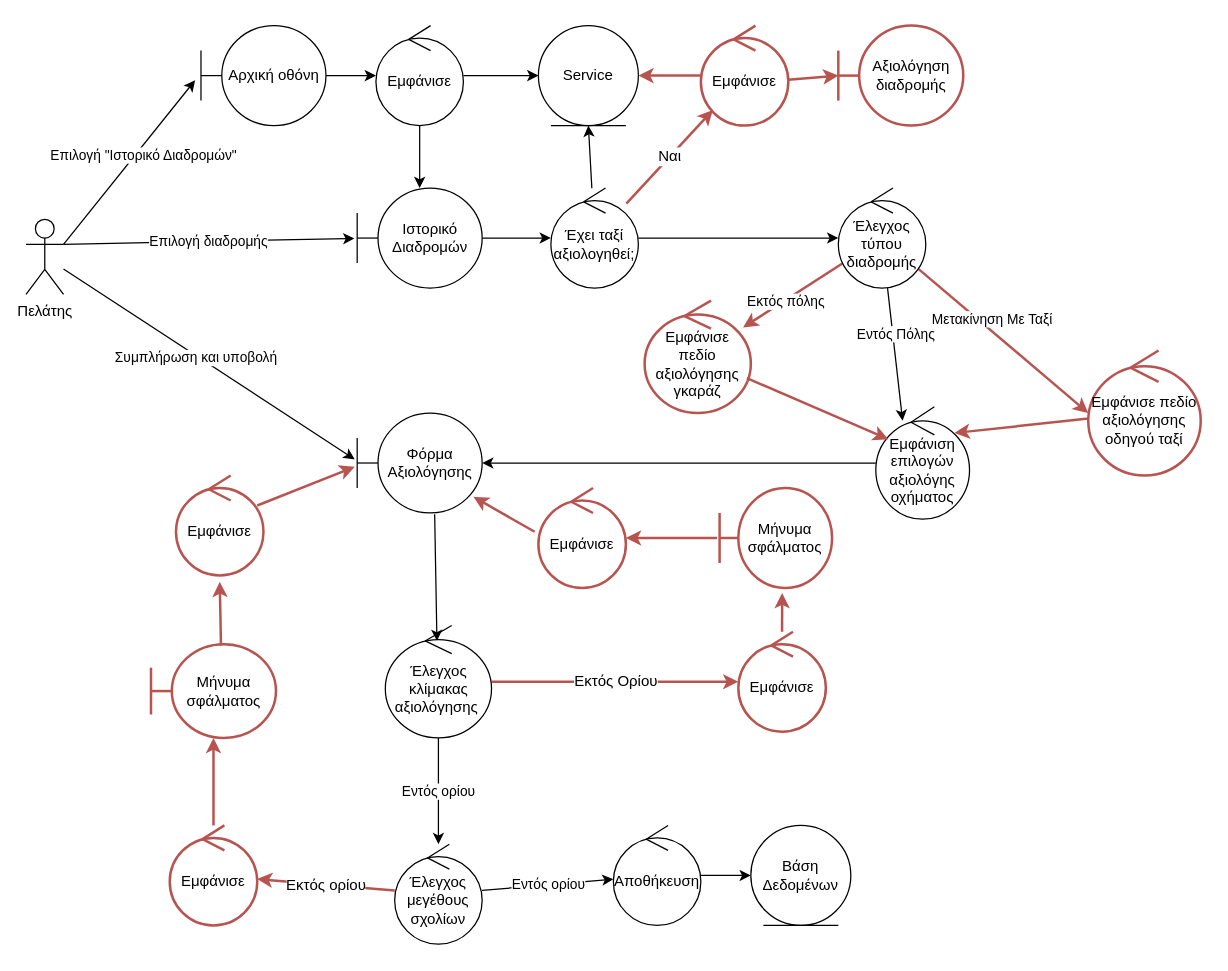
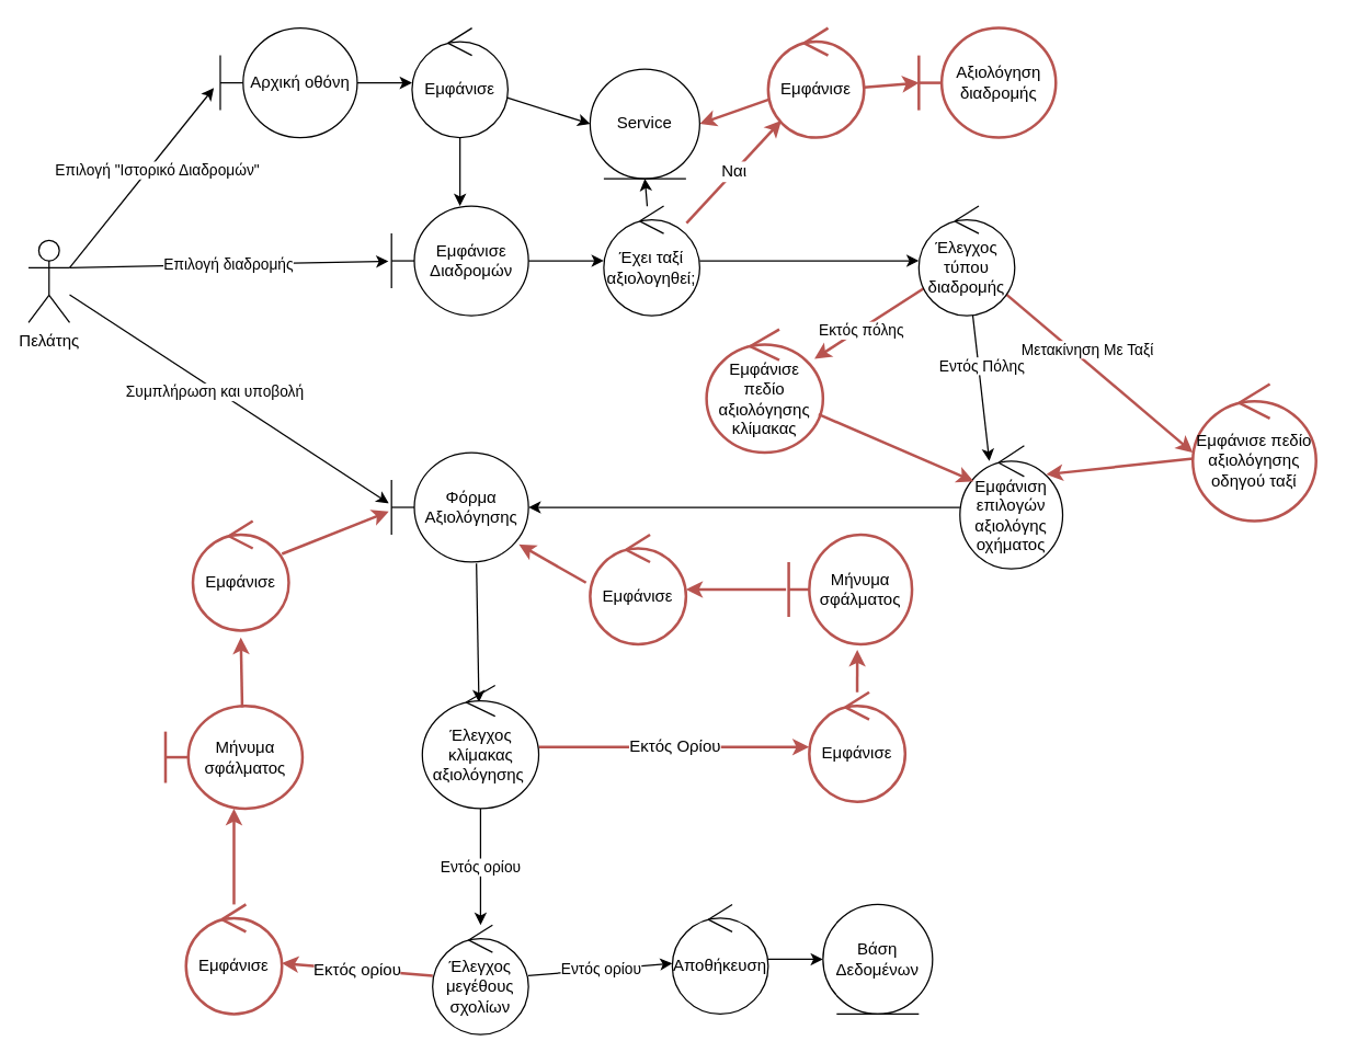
  <mxCell id="0" />
  <mxCell id="1" parent="0" />
  <mxCell id="2" value="" style="edgeStyle=none;html=1;entryX=-0.047;entryY=0.547;entryDx=0;entryDy=0;entryPerimeter=0;exitX=1;exitY=0.333;exitDx=0;exitDy=0;exitPerimeter=0;" parent="1" source="7" target="39" edge="1"><mxGeometry relative="1" as="geometry" /></mxCell>
  <mxCell id="3" value="Επιλογή &quot;Ιστορικό Διαδρομών&quot;" style="edgeLabel;html=1;align=center;verticalAlign=middle;resizable=0;points=[];" parent="2" vertex="1" connectable="0"><mxGeometry x="-0.355" y="-3" relative="1" as="geometry"><mxPoint x="27" y="-31" as="offset" /></mxGeometry></mxCell>
  <mxCell id="4" style="edgeStyle=none;html=1;entryX=-0.02;entryY=0.463;entryDx=0;entryDy=0;entryPerimeter=0;" parent="1" source="7" target="20" edge="1"><mxGeometry relative="1" as="geometry" /></mxCell>
  <mxCell id="5" value="Συμπλήρωση και υποβολή" style="edgeLabel;html=1;align=center;verticalAlign=middle;resizable=0;points=[];" parent="4" vertex="1" connectable="0"><mxGeometry x="-0.088" y="-2" relative="1" as="geometry"><mxPoint as="offset" /></mxGeometry></mxCell>
  <mxCell id="6" value="Επιλογή διαδρομής" style="edgeStyle=none;html=1;exitX=1;exitY=0.333;exitDx=0;exitDy=0;exitPerimeter=0;entryX=-0.022;entryY=0.504;entryDx=0;entryDy=0;entryPerimeter=0;" parent="1" source="7" target="16" edge="1"><mxGeometry relative="1" as="geometry" /></mxCell>
  <mxCell id="7" value="Πελάτης" style="shape=umlActor;verticalLabelPosition=bottom;verticalAlign=top;html=1;" parent="1" vertex="1"><mxGeometry x="20" y="175" width="30" height="60" as="geometry" /></mxCell>
  <mxCell id="8" value="" style="edgeStyle=none;html=1;entryX=0.286;entryY=0.125;entryDx=0;entryDy=0;entryPerimeter=0;" parent="1" source="14" target="18" edge="1"><mxGeometry relative="1" as="geometry"><mxPoint x="1075" y="240" as="targetPoint" /></mxGeometry></mxCell>
  <mxCell id="9" value="Εντός Πόλης" style="edgeLabel;html=1;align=center;verticalAlign=middle;resizable=0;points=[];" parent="8" vertex="1" connectable="0"><mxGeometry x="-0.301" y="2" relative="1" as="geometry"><mxPoint as="offset" /></mxGeometry></mxCell>
  <mxCell id="10" style="edgeStyle=none;html=1;fontSize=12;fillColor=none;strokeColor=#b85450;strokeWidth=2;" parent="1" source="14" target="31" edge="1"><mxGeometry relative="1" as="geometry" /></mxCell>
  <mxCell id="11" value="Εκτός πόλης" style="edgeLabel;html=1;align=center;verticalAlign=middle;resizable=0;points=[];" parent="10" vertex="1" connectable="0"><mxGeometry x="0.177" y="1" relative="1" as="geometry"><mxPoint as="offset" /></mxGeometry></mxCell>
  <mxCell id="12" style="edgeStyle=none;html=1;entryX=0;entryY=0.5;entryDx=0;entryDy=0;entryPerimeter=0;fontSize=12;fillColor=none;strokeColor=#b85450;strokeWidth=2;" parent="1" source="14" target="33" edge="1"><mxGeometry relative="1" as="geometry" /></mxCell>
  <mxCell id="13" value="Μετακίνηση Με Ταξί" style="edgeLabel;html=1;align=center;verticalAlign=middle;resizable=0;points=[];" parent="12" vertex="1" connectable="0"><mxGeometry x="-0.3" relative="1" as="geometry"><mxPoint x="11" as="offset" /></mxGeometry></mxCell>
  <mxCell id="14" value="Έλεγχος τύπου διαδρομής" style="ellipse;shape=umlControl;whiteSpace=wrap;html=1;" parent="1" vertex="1"><mxGeometry x="670" y="150" width="70" height="80" as="geometry" /></mxCell>
  <mxCell id="15" value="" style="edgeStyle=none;html=1;" parent="1" source="16" target="46" edge="1"><mxGeometry relative="1" as="geometry" /></mxCell>
- <mxCell id="16" value="Ιστορικό Διαδρομών" style="shape=umlBoundary;whiteSpace=wrap;html=1;" parent="1" vertex="1"><mxGeometry x="285" y="150" width="100" height="80" as="geometry" /></mxCell>
+ <mxCell id="16" value="Εμφάνισε Διαδρομών" style="shape=umlBoundary;whiteSpace=wrap;html=1;" parent="1" vertex="1"><mxGeometry x="285" y="150" width="100" height="80" as="geometry" /></mxCell>
  <mxCell id="17" value="" style="edgeStyle=none;html=1;" parent="1" source="18" target="20" edge="1"><mxGeometry relative="1" as="geometry"><Array as="points" /></mxGeometry></mxCell>
  <mxCell id="18" value="Εμφάνιση επιλογών αξιολόγης οχήματος" style="ellipse;shape=umlControl;whiteSpace=wrap;html=1;fillColor=default;strokeColor=default;strokeWidth=1;" parent="1" vertex="1"><mxGeometry x="700" y="325" width="75" height="90" as="geometry" /></mxCell>
  <mxCell id="19" style="edgeStyle=none;html=1;entryX=0.486;entryY=0.138;entryDx=0;entryDy=0;entryPerimeter=0;exitX=0.62;exitY=1.013;exitDx=0;exitDy=0;exitPerimeter=0;" parent="1" source="20" target="23" edge="1"><mxGeometry relative="1" as="geometry" /></mxCell>
  <mxCell id="20" value="Φόρμα Αξιολόγησης" style="shape=umlBoundary;whiteSpace=wrap;html=1;" parent="1" vertex="1"><mxGeometry x="285" y="330" width="100" height="80" as="geometry" /></mxCell>
  <mxCell id="21" value="Εντός ορίου" style="edgeStyle=none;html=1;" parent="1" source="23" target="26" edge="1"><mxGeometry relative="1" as="geometry" /></mxCell>
  <mxCell id="22" value="Εκτός Ορίου" style="edgeStyle=none;html=1;fontSize=12;fillColor=none;strokeColor=#b85450;strokeWidth=2;" parent="1" source="23" target="35" edge="1"><mxGeometry relative="1" as="geometry" /></mxCell>
  <mxCell id="23" value="Έλεγχος κλίμακας αξιολόγησης&amp;nbsp;" style="ellipse;shape=umlControl;whiteSpace=wrap;html=1;" parent="1" vertex="1"><mxGeometry x="307.5" y="500" width="85" height="90" as="geometry" /></mxCell>
  <mxCell id="24" value="Εντός ορίου" style="edgeStyle=none;html=1;" parent="1" source="26" target="28" edge="1"><mxGeometry relative="1" as="geometry" /></mxCell>
  <mxCell id="25" value="Εκτός ορίου" style="edgeStyle=none;html=1;fontSize=12;fillColor=none;strokeColor=#b85450;strokeWidth=2;" parent="1" source="26" target="37" edge="1"><mxGeometry relative="1" as="geometry" /></mxCell>
  <mxCell id="26" value="Έλεγχος μεγέθους σχολίων" style="ellipse;shape=umlControl;whiteSpace=wrap;html=1;" parent="1" vertex="1"><mxGeometry x="315" y="675" width="70" height="80" as="geometry" /></mxCell>
  <mxCell id="27" value="" style="edgeStyle=none;html=1;" parent="1" source="28" target="29" edge="1"><mxGeometry relative="1" as="geometry" /></mxCell>
  <mxCell id="28" value="Αποθήκευση" style="ellipse;shape=umlControl;whiteSpace=wrap;html=1;" parent="1" vertex="1"><mxGeometry x="490" y="660" width="70" height="80" as="geometry" /></mxCell>
  <mxCell id="29" value="Βάση Δεδομένων" style="ellipse;shape=umlEntity;whiteSpace=wrap;html=1;" parent="1" vertex="1"><mxGeometry x="600" y="660" width="80" height="80" as="geometry" /></mxCell>
  <mxCell id="30" style="edgeStyle=none;html=1;entryX=0.133;entryY=0.289;entryDx=0;entryDy=0;entryPerimeter=0;fontSize=12;fillColor=none;strokeColor=#b85450;strokeWidth=2;" parent="1" source="31" target="18" edge="1"><mxGeometry relative="1" as="geometry"><mxPoint x="930" y="340" as="targetPoint" /></mxGeometry></mxCell>
- <mxCell id="31" value="Εμφάνισε πεδίο αξιολόγησης γκαράζ" style="ellipse;shape=umlControl;whiteSpace=wrap;html=1;strokeColor=#b85450;fillColor=none;strokeWidth=2;" parent="1" vertex="1"><mxGeometry x="515" y="240" width="85" height="90" as="geometry" /></mxCell>
+ <mxCell id="31" value="Εμφάνισε πεδίο αξιολόγησης κλίμακας" style="ellipse;shape=umlControl;whiteSpace=wrap;html=1;strokeColor=#b85450;fillColor=none;strokeWidth=2;" parent="1" vertex="1"><mxGeometry x="515" y="240" width="85" height="90" as="geometry" /></mxCell>
  <mxCell id="32" style="edgeStyle=none;html=1;entryX=0.84;entryY=0.233;entryDx=0;entryDy=0;entryPerimeter=0;fontSize=12;fillColor=none;strokeColor=#b85450;strokeWidth=2;" parent="1" source="33" target="18" edge="1"><mxGeometry relative="1" as="geometry" /></mxCell>
  <mxCell id="33" value="Εμφάνισε πεδίο αξιολόγησης οδηγού ταξί" style="ellipse;shape=umlControl;whiteSpace=wrap;html=1;strokeColor=#b85450;fillColor=none;strokeWidth=2;" parent="1" vertex="1"><mxGeometry x="870" y="280" width="90" height="100" as="geometry" /></mxCell>
  <mxCell id="34" value="" style="edgeStyle=none;html=1;fontSize=12;fillColor=none;strokeColor=#b85450;strokeWidth=2;entryX=0.556;entryY=1.05;entryDx=0;entryDy=0;entryPerimeter=0;" parent="1" source="35" target="52" edge="1"><mxGeometry relative="1" as="geometry" /></mxCell>
  <mxCell id="35" value="Εμφάνισε" style="ellipse;shape=umlControl;whiteSpace=wrap;html=1;strokeColor=#b85450;fillColor=none;strokeWidth=2;" parent="1" vertex="1"><mxGeometry x="590" y="505" width="70" height="80" as="geometry" /></mxCell>
  <mxCell id="36" value="" style="edgeStyle=none;html=1;fontSize=12;fillColor=none;strokeColor=#b85450;strokeWidth=2;" parent="1" source="37" target="53" edge="1"><mxGeometry relative="1" as="geometry" /></mxCell>
  <mxCell id="37" value="Εμφάνισε" style="ellipse;shape=umlControl;whiteSpace=wrap;html=1;strokeColor=#b85450;fillColor=none;strokeWidth=2;" parent="1" vertex="1"><mxGeometry x="135" y="660" width="70" height="80" as="geometry" /></mxCell>
  <mxCell id="38" value="" style="edgeStyle=none;html=1;" parent="1" source="39" target="42" edge="1"><mxGeometry relative="1" as="geometry" /></mxCell>
  <mxCell id="39" value="Αρχική οθόνη" style="shape=umlBoundary;whiteSpace=wrap;html=1;" parent="1" vertex="1"><mxGeometry x="160" y="20" width="100" height="80" as="geometry" /></mxCell>
  <mxCell id="40" value="" style="edgeStyle=none;html=1;" parent="1" source="42" target="16" edge="1"><mxGeometry relative="1" as="geometry" /></mxCell>
  <mxCell id="41" style="edgeStyle=none;html=1;entryX=0;entryY=0.5;entryDx=0;entryDy=0;" parent="1" source="42" target="50" edge="1"><mxGeometry relative="1" as="geometry" /></mxCell>
  <mxCell id="42" value="Εμφάνισε" style="ellipse;shape=umlControl;whiteSpace=wrap;html=1;" parent="1" vertex="1"><mxGeometry x="300" y="20" width="70" height="80" as="geometry" /></mxCell>
  <mxCell id="43" value="Ναι" style="edgeStyle=none;html=1;fontSize=12;fillColor=none;strokeColor=#b85450;strokeWidth=2;" parent="1" source="46" target="49" edge="1"><mxGeometry relative="1" as="geometry" /></mxCell>
  <mxCell id="44" style="edgeStyle=none;html=1;entryX=0.5;entryY=1;entryDx=0;entryDy=0;" parent="1" source="46" target="50" edge="1"><mxGeometry relative="1" as="geometry" /></mxCell>
  <mxCell id="45" value="" style="edgeStyle=none;html=1;" parent="1" source="46" target="14" edge="1"><mxGeometry relative="1" as="geometry" /></mxCell>
  <mxCell id="46" value="Έχει ταξί αξιολογηθεί;" style="ellipse;shape=umlControl;whiteSpace=wrap;html=1;" parent="1" vertex="1"><mxGeometry x="440" y="150" width="70" height="80" as="geometry" /></mxCell>
  <mxCell id="47" style="edgeStyle=none;html=1;entryX=1;entryY=0.5;entryDx=0;entryDy=0;fontSize=12;fillColor=none;strokeColor=#b85450;strokeWidth=2;" parent="1" source="49" target="50" edge="1"><mxGeometry relative="1" as="geometry" /></mxCell>
  <mxCell id="48" value="" style="edgeStyle=none;html=1;fontSize=12;fillColor=none;strokeColor=#b85450;strokeWidth=2;" parent="1" source="49" target="51" edge="1"><mxGeometry relative="1" as="geometry" /></mxCell>
  <mxCell id="49" value="Εμφάνισε" style="ellipse;shape=umlControl;whiteSpace=wrap;html=1;fillColor=none;strokeColor=#b85450;strokeWidth=2;" parent="1" vertex="1"><mxGeometry x="560" y="20" width="70" height="80" as="geometry" /></mxCell>
- <mxCell id="50" value="Service" style="ellipse;shape=umlEntity;whiteSpace=wrap;html=1;" parent="1" vertex="1"><mxGeometry x="430" y="20" width="80" height="80" as="geometry" /></mxCell>
+ <mxCell id="50" value="Service" style="ellipse;shape=umlEntity;whiteSpace=wrap;html=1;" parent="1" vertex="1"><mxGeometry x="430" y="50" width="80" height="80" as="geometry" /></mxCell>
  <mxCell id="51" value="Aξιολόγηση διαδρομής" style="shape=umlBoundary;whiteSpace=wrap;html=1;fillColor=none;strokeColor=#b85450;strokeWidth=2;" parent="1" vertex="1"><mxGeometry x="670" y="20" width="100" height="80" as="geometry" /></mxCell>
  <mxCell id="52" value="Μήνυμα σφάλματος" style="shape=umlBoundary;whiteSpace=wrap;html=1;fillColor=none;strokeColor=#b85450;strokeWidth=2;" parent="1" vertex="1"><mxGeometry x="575" y="390" width="90" height="80" as="geometry" /></mxCell>
  <mxCell id="53" value="Μήνυμα σφάλματος" style="shape=umlBoundary;whiteSpace=wrap;html=1;fillColor=none;strokeColor=#b85450;strokeWidth=2;" parent="1" vertex="1"><mxGeometry x="120" y="515" width="100" height="75" as="geometry" /></mxCell>
  <mxCell id="54" value="Εμφάνισε" style="ellipse;shape=umlControl;whiteSpace=wrap;html=1;strokeColor=#b85450;fillColor=none;strokeWidth=2;" vertex="1" parent="1"><mxGeometry x="140" y="380" width="70" height="80" as="geometry" /></mxCell>
  <mxCell id="55" style="edgeStyle=none;html=1;fontSize=12;fillColor=none;strokeColor=#b85450;strokeWidth=2;exitX=0.56;exitY=0.013;exitDx=0;exitDy=0;exitPerimeter=0;entryX=0.5;entryY=1.063;entryDx=0;entryDy=0;entryPerimeter=0;" edge="1" parent="1" source="53" target="54"><mxGeometry relative="1" as="geometry"><mxPoint x="150" y="490" as="sourcePoint" /><mxPoint x="24.98" y="451.06" as="targetPoint" /></mxGeometry></mxCell>
  <mxCell id="56" style="edgeStyle=none;html=1;fontSize=12;fillColor=none;strokeColor=#b85450;strokeWidth=2;exitX=0.929;exitY=0.3;exitDx=0;exitDy=0;exitPerimeter=0;entryX=-0.02;entryY=0.538;entryDx=0;entryDy=0;entryPerimeter=0;" edge="1" parent="1" source="54" target="20"><mxGeometry relative="1" as="geometry"><mxPoint x="285" y="459.995" as="sourcePoint" /><mxPoint x="286" y="416.01" as="targetPoint" /></mxGeometry></mxCell>
  <mxCell id="57" value="Εμφάνισε" style="ellipse;shape=umlControl;whiteSpace=wrap;html=1;strokeColor=#b85450;fillColor=none;strokeWidth=2;" vertex="1" parent="1"><mxGeometry x="430" y="390" width="70" height="80" as="geometry" /></mxCell>
  <mxCell id="58" value="" style="edgeStyle=none;html=1;fontSize=12;fillColor=none;strokeColor=#b85450;strokeWidth=2;entryX=0.93;entryY=0.838;entryDx=0;entryDy=0;entryPerimeter=0;exitX=-0.043;exitY=0.438;exitDx=0;exitDy=0;exitPerimeter=0;" edge="1" parent="1" source="57" target="20"><mxGeometry relative="1" as="geometry"><mxPoint x="458.897" y="528.11" as="sourcePoint" /><mxPoint x="491.103" y="480" as="targetPoint" /></mxGeometry></mxCell>
  <mxCell id="59" value="" style="edgeStyle=none;html=1;fontSize=12;fillColor=none;strokeColor=#b85450;strokeWidth=2;entryX=1;entryY=0.5;entryDx=0;entryDy=0;entryPerimeter=0;exitX=-0.022;exitY=0.5;exitDx=0;exitDy=0;exitPerimeter=0;" edge="1" parent="1" source="52" target="57"><mxGeometry relative="1" as="geometry"><mxPoint x="586.127" y="588.11" as="sourcePoint" /><mxPoint x="618.333" y="540" as="targetPoint" /></mxGeometry></mxCell>
